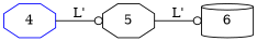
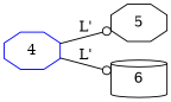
  digraph {
    rankdir=LR
    node [color=black shape=octagon]
    edge [arrowhead=odot]
    n1 [color=blue label=4]
    n2 [label=5]
    n3 [label=6 shape=cylinder]
    n1 -> n2 [label="L'"]
-   n2 -> n3 [label="L'"]
+   n1 -> n3 [label="L'"]
  }
